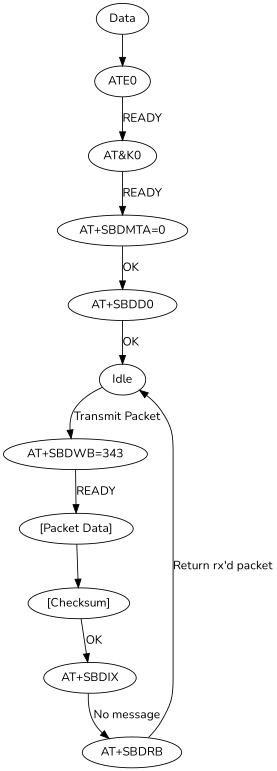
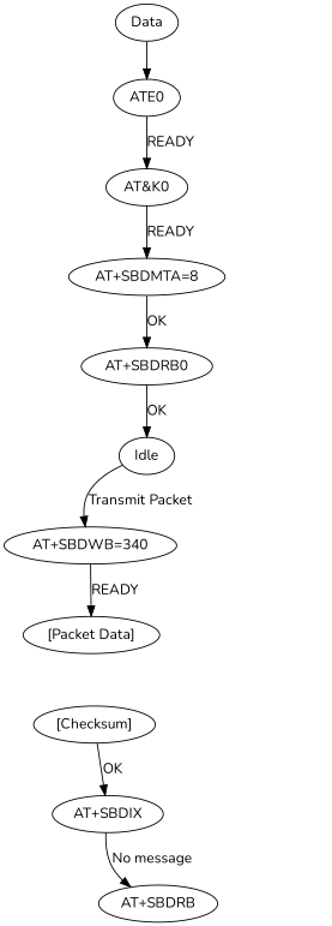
  digraph {
    fontname=Nunito
    node [fontname=Nunito]
    edge [fontname=Nunito]
    n1 [label=Data]
    ATE0
    "AT&K0"
-   "AT+SBDMTA=0"
-   "AT+SBDD0"
+   "AT+SBDMTA=0" [label="AT+SBDMTA=8"]
+   "AT+SBDD0" [label="AT+SBDRB0"]
    Idle
-   "AT+SBDWB=340" [label="AT+SBDWB=343"]
+   "AT+SBDWB=340"
    "[Packet Data]"
    "[Checksum]"
    "AT+SBDIX"
    "AT+SBDRB"
    n1 -> ATE0
    ATE0 -> "AT&K0" [label=READY]
    "AT&K0" -> "AT+SBDMTA=0" [label=READY]
    "AT+SBDMTA=0" -> "AT+SBDD0" [label=OK]
    "AT+SBDD0" -> Idle [label=OK]
    Idle -> "AT+SBDWB=340" [label="Transmit Packet"]
    "AT+SBDWB=340" -> "[Packet Data]" [label=READY]
-   "[Packet Data]" -> "[Checksum]"
    "[Checksum]" -> "AT+SBDIX" [label=OK]
    "AT+SBDIX" -> "AT+SBDRB" [label="No message"]
-   "AT+SBDRB" -> Idle [label="Return rx'd packet"]
  }
